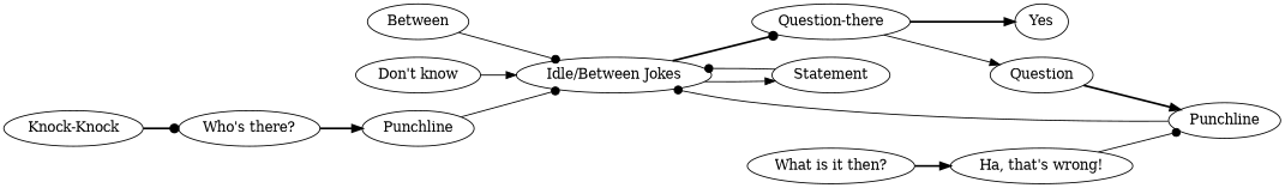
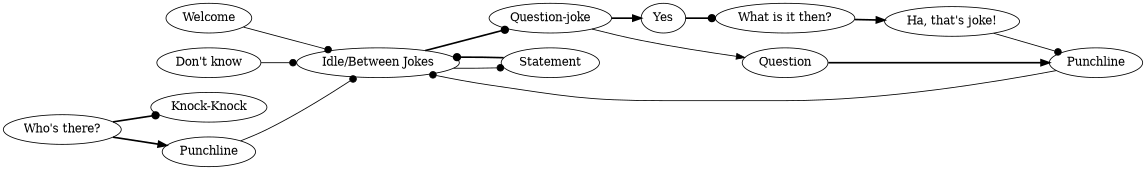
  digraph {
    rankdir=LR
    edge [arrowhead=dot style=solid]
-   n1 [label=Between]
+   n1 [label=Welcome]
    n2 [label="Idle/Between Jokes"]
-   n3 [label="Question-there"]
+   n3 [label="Question-joke"]
    n4 [label=Statement]
    n5 [label="Knock-Knock"]
    n6 [label="Who's there?"]
    n7 [label=Yes]
    n8 [label=Question]
    n9 [label="Don't know"]
    n10 [label=Punchline]
    n11 [label="What is it then?"]
    n12 [label=Punchline]
-   n13 [label="Ha, that's wrong!"]
+   n13 [label="Ha, that's joke!"]
    n1 -> n2
    n2 -> n3 [style=bold]
-   n2 -> n4 [arrowhead=normal]
+   n2 -> n4
    n3 -> n7 [arrowhead=normal style=bold]
    n3 -> n8 [arrowhead=normal]
-   n4 -> n2
-   n5 -> n6 [style=bold]
+   n4 -> n2 [style=bold]
+   n6 -> n5 [style=bold]
    n6 -> n10 [arrowhead=normal style=bold]
+   n7 -> n11 [style=bold]
    n8 -> n12 [arrowhead=normal style=bold]
-   n9 -> n2 [arrowhead=normal]
+   n9 -> n2
    n10 -> n2
    n11 -> n13 [arrowhead=normal style=bold]
    n12 -> n2
    n13 -> n12
  }
